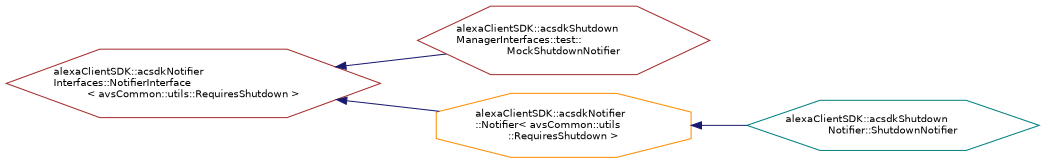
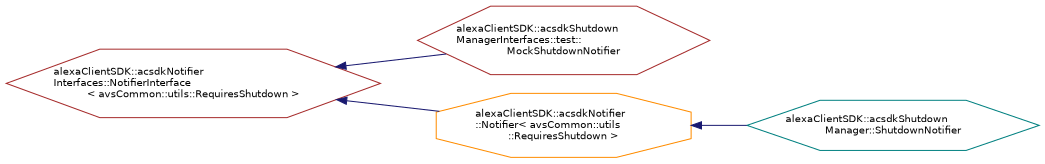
  digraph {
    rankdir=LR
    node [color=brown fillcolor=white fontname=Helvetica fontsize=10 shape=hexagon style=filled]
    edge [color=midnightblue dir=back fontname=Helvetica fontsize=10 labelfontname=Helvetica labelfontsize=10 style=solid]
    n1 [height=0.2 label="alexaClientSDK::acsdkNotifier\lInterfaces::NotifierInterface\l\< avsCommon::utils::RequiresShutdown \>" width=0.4]
    n2 [height=0.2 label="alexaClientSDK::acsdkShutdown\lManagerInterfaces::test::\lMockShutdownNotifier" width=0.4]
    n3 [color=darkorange height=0.2 label="alexaClientSDK::acsdkNotifier\l::Notifier\< avsCommon::utils\l::RequiresShutdown \>" shape=octagon width=0.4]
-   n4 [color=teal height=0.2 label="alexaClientSDK::acsdkShutdown\lNotifier::ShutdownNotifier" width=0.4]
+   n4 [color=teal height=0.2 label="alexaClientSDK::acsdkShutdown\lManager::ShutdownNotifier" width=0.4]
    n1 -> n2
    n1 -> n3
    n3 -> n4
  }
